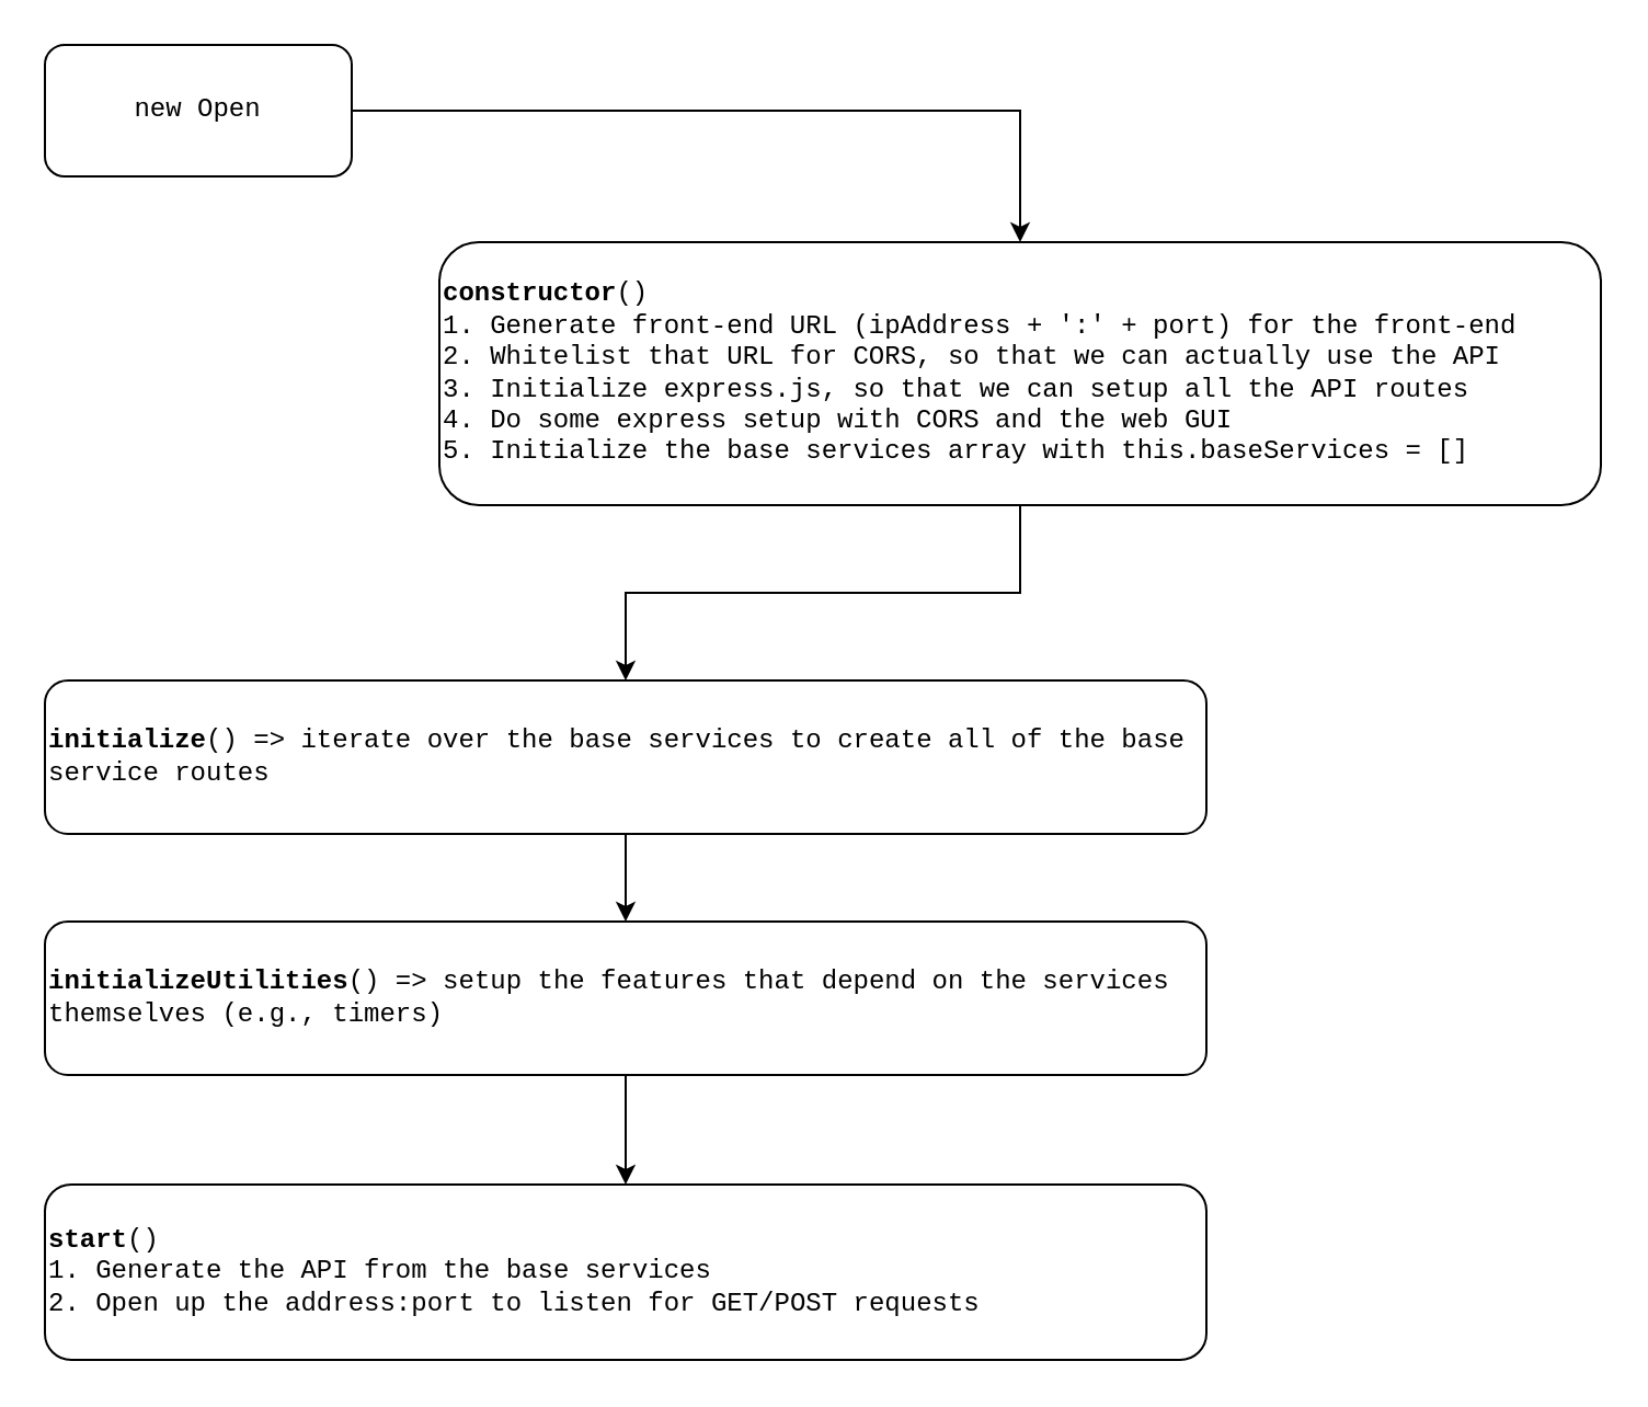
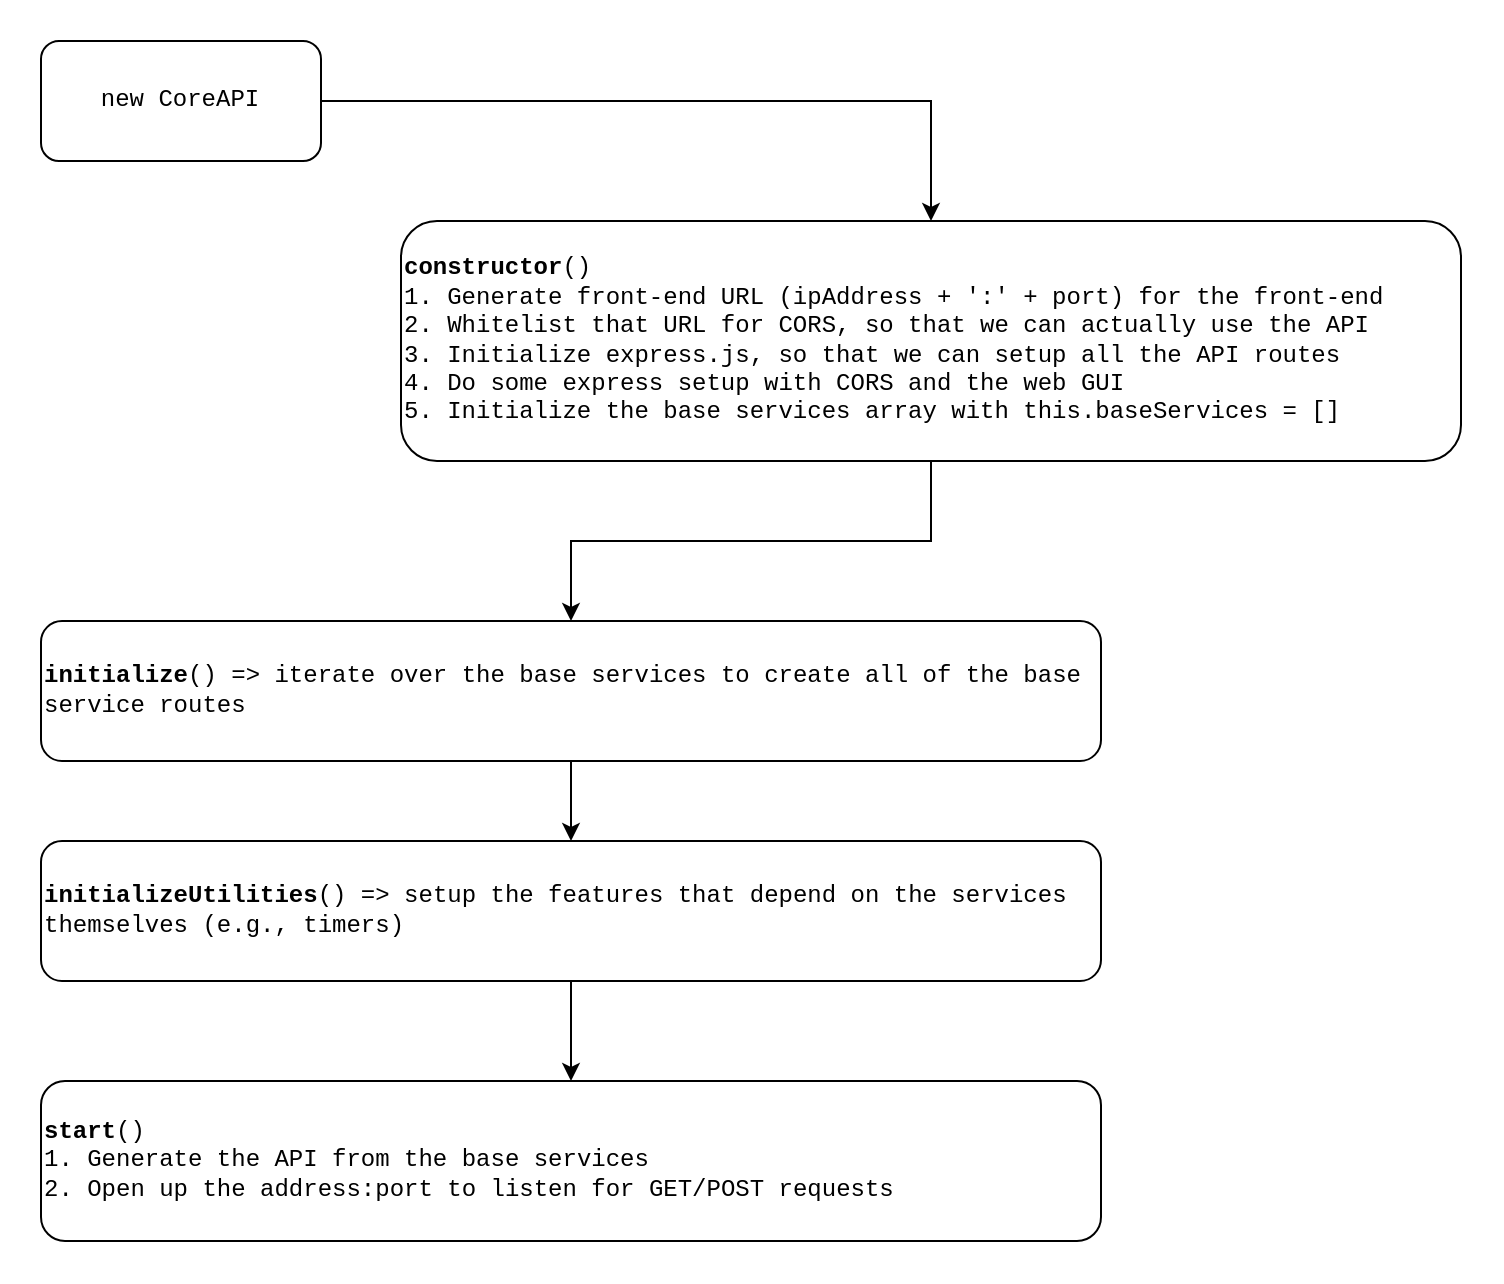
  <mxCell id="0" />
  <mxCell id="1" parent="0" />
  <mxCell id="2" value="" style="edgeStyle=orthogonalEdgeStyle;rounded=0;orthogonalLoop=1;jettySize=auto;html=1;fontFamily=Courier New;" edge="1" parent="1" source="3" target="5"><mxGeometry relative="1" as="geometry" /></mxCell>
- <mxCell id="3" value="new Open" style="rounded=1;whiteSpace=wrap;html=1;fontSize=12;glass=0;strokeWidth=1;shadow=0;fontFamily=Courier New;" parent="1" vertex="1"><mxGeometry x="20" y="20" width="140" height="60" as="geometry" /></mxCell>
+ <mxCell id="3" value="new CoreAPI" style="rounded=1;whiteSpace=wrap;html=1;fontSize=12;glass=0;strokeWidth=1;shadow=0;fontFamily=Courier New;" parent="1" vertex="1"><mxGeometry x="20" y="20" width="140" height="60" as="geometry" /></mxCell>
  <mxCell id="4" value="" style="edgeStyle=orthogonalEdgeStyle;rounded=0;orthogonalLoop=1;jettySize=auto;html=1;fontFamily=Courier New;fontSize=12;fontColor=default;" edge="1" parent="1" source="5" target="7"><mxGeometry relative="1" as="geometry" /></mxCell>
  <mxCell id="5" value="&lt;div style=&quot;&quot;&gt;&lt;span style=&quot;background-color: initial;&quot;&gt;&lt;b&gt;constructor&lt;/b&gt;()&lt;/span&gt;&lt;/div&gt;1. Generate front-end URL (ipAddress + ':' + port) for the front-end&lt;br&gt;2. Whitelist that URL for CORS, so that we can actually use the API&lt;br&gt;3. Initialize express.js, so that we can setup all the API routes&lt;br&gt;4. Do some express setup with CORS and the web GUI&lt;br&gt;5. Initialize the base services array with this.baseServices = []" style="whiteSpace=wrap;html=1;rounded=1;glass=0;strokeWidth=1;shadow=0;fontFamily=Courier New;align=left;" vertex="1" parent="1"><mxGeometry x="200" y="110" width="530" height="120" as="geometry" /></mxCell>
  <mxCell id="6" value="" style="edgeStyle=orthogonalEdgeStyle;rounded=0;orthogonalLoop=1;jettySize=auto;html=1;fontFamily=Courier New;fontSize=12;fontColor=default;" edge="1" parent="1" source="7" target="9"><mxGeometry relative="1" as="geometry" /></mxCell>
  <mxCell id="7" value="&lt;b&gt;initialize&lt;/b&gt;() =&amp;gt; iterate over the base services to create all of the base service routes" style="whiteSpace=wrap;html=1;fontFamily=Courier New;align=left;rounded=1;glass=0;strokeWidth=1;shadow=0;" vertex="1" parent="1"><mxGeometry x="20" y="310" width="530" height="70" as="geometry" /></mxCell>
  <mxCell id="8" value="" style="edgeStyle=orthogonalEdgeStyle;rounded=0;orthogonalLoop=1;jettySize=auto;html=1;fontFamily=Courier New;fontSize=12;fontColor=default;" edge="1" parent="1" source="9" target="10"><mxGeometry relative="1" as="geometry" /></mxCell>
  <mxCell id="9" value="&lt;b&gt;initializeUtilities&lt;/b&gt;() =&amp;gt; setup the features that depend on the services themselves (e.g., timers)" style="whiteSpace=wrap;html=1;fontFamily=Courier New;align=left;rounded=1;glass=0;strokeWidth=1;shadow=0;" vertex="1" parent="1"><mxGeometry x="20" y="420" width="530" height="70" as="geometry" /></mxCell>
  <mxCell id="10" value="&lt;b&gt;start&lt;/b&gt;()&lt;br&gt;1. Generate the API from the base services&lt;br&gt;2. Open up the address:port to listen for GET/POST requests" style="whiteSpace=wrap;html=1;fontFamily=Courier New;align=left;rounded=1;glass=0;strokeWidth=1;shadow=0;" vertex="1" parent="1"><mxGeometry x="20" y="540" width="530" height="80" as="geometry" /></mxCell>
